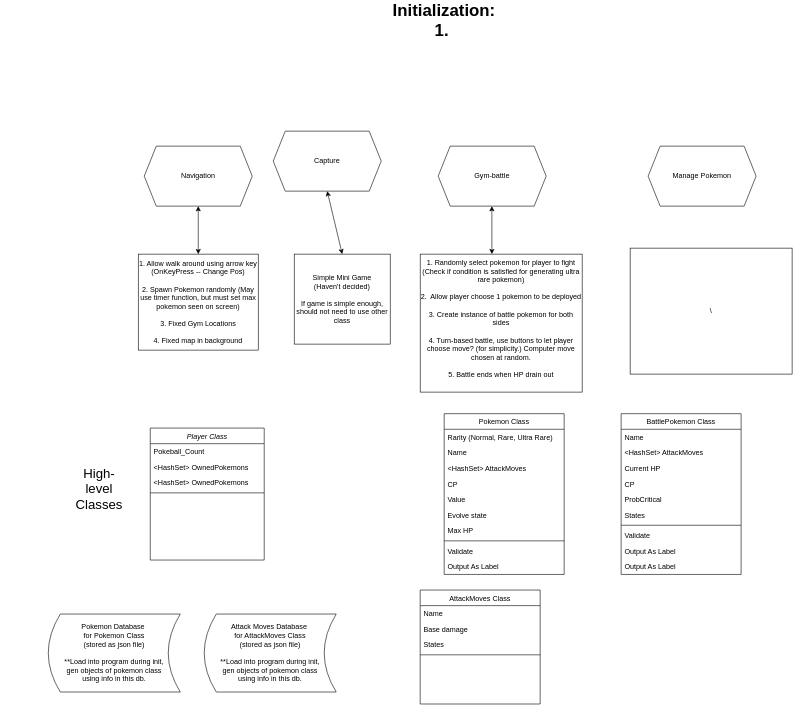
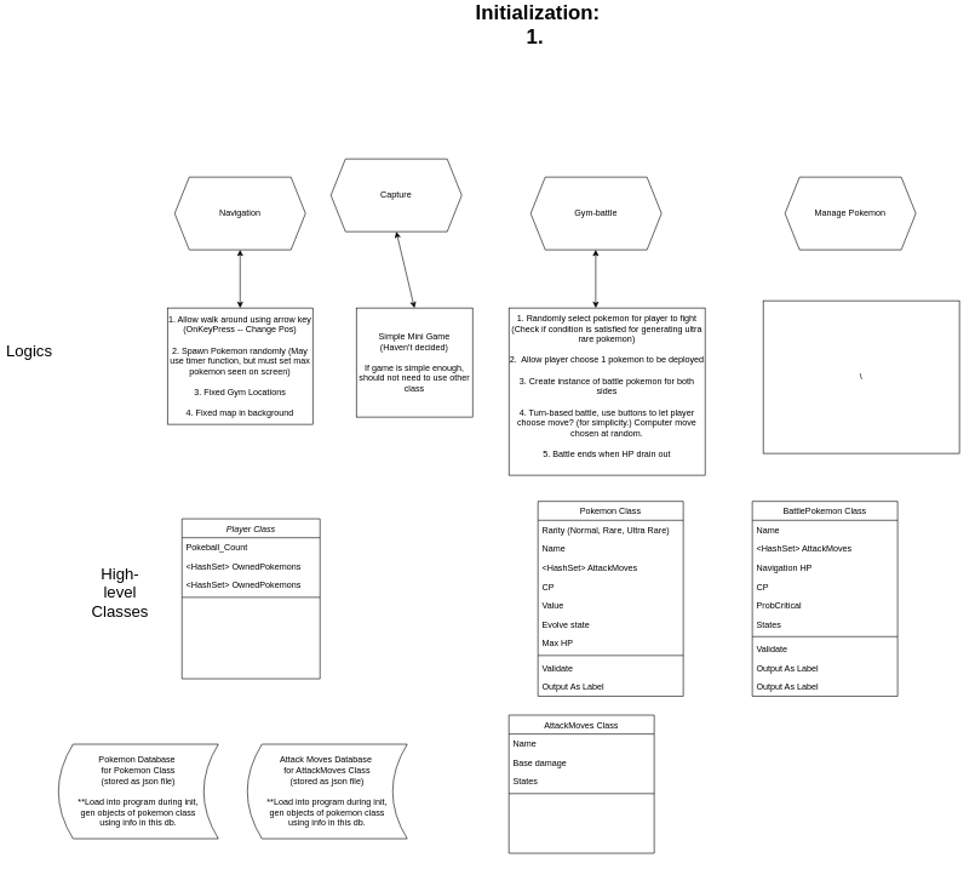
  <mxCell id="0" />
  <mxCell id="1" parent="0" />
  <mxCell id="2" value="Player Class" style="swimlane;fontStyle=2;align=center;verticalAlign=top;childLayout=stackLayout;horizontal=1;startSize=26;horizontalStack=0;resizeParent=1;resizeLast=0;collapsible=1;marginBottom=0;rounded=0;shadow=0;strokeWidth=1;" parent="1" vertex="1"><mxGeometry x="250" y="710" width="190" height="220" as="geometry"><mxRectangle x="230" y="140" width="160" height="26" as="alternateBounds" /></mxGeometry></mxCell>
  <mxCell id="3" value="Pokeball_Count" style="text;align=left;verticalAlign=top;spacingLeft=4;spacingRight=4;overflow=hidden;rotatable=0;points=[[0,0.5],[1,0.5]];portConstraint=eastwest;" parent="2" vertex="1"><mxGeometry y="26" width="190" height="26" as="geometry" /></mxCell>
  <mxCell id="4" value="&lt;HashSet&gt; OwnedPokemons" style="text;align=left;verticalAlign=top;spacingLeft=4;spacingRight=4;overflow=hidden;rotatable=0;points=[[0,0.5],[1,0.5]];portConstraint=eastwest;rounded=0;shadow=0;html=0;" parent="2" vertex="1"><mxGeometry y="52" width="190" height="26" as="geometry" /></mxCell>
  <mxCell id="5" value="&lt;HashSet&gt; OwnedPokemons" style="text;align=left;verticalAlign=top;spacingLeft=4;spacingRight=4;overflow=hidden;rotatable=0;points=[[0,0.5],[1,0.5]];portConstraint=eastwest;rounded=0;shadow=0;html=0;" vertex="1" parent="2"><mxGeometry y="78" width="190" height="26" as="geometry" /></mxCell>
  <mxCell id="6" value="" style="line;html=1;strokeWidth=1;align=left;verticalAlign=middle;spacingTop=-1;spacingLeft=3;spacingRight=3;rotatable=0;labelPosition=right;points=[];portConstraint=eastwest;" parent="2" vertex="1"><mxGeometry y="104" width="190" height="8" as="geometry" /></mxCell>
  <mxCell id="7" value="BattlePokemon Class" style="swimlane;fontStyle=0;align=center;verticalAlign=top;childLayout=stackLayout;horizontal=1;startSize=26;horizontalStack=0;resizeParent=1;resizeLast=0;collapsible=1;marginBottom=0;rounded=0;shadow=0;strokeWidth=1;" parent="1" vertex="1"><mxGeometry x="1035" y="686" width="200" height="268" as="geometry"><mxRectangle x="550" y="140" width="160" height="26" as="alternateBounds" /></mxGeometry></mxCell>
  <mxCell id="8" value="Name" style="text;align=left;verticalAlign=top;spacingLeft=4;spacingRight=4;overflow=hidden;rotatable=0;points=[[0,0.5],[1,0.5]];portConstraint=eastwest;rounded=0;shadow=0;html=0;" parent="7" vertex="1"><mxGeometry y="26" width="200" height="26" as="geometry" /></mxCell>
  <mxCell id="9" value="&lt;HashSet&gt; AttackMoves" style="text;align=left;verticalAlign=top;spacingLeft=4;spacingRight=4;overflow=hidden;rotatable=0;points=[[0,0.5],[1,0.5]];portConstraint=eastwest;rounded=0;shadow=0;html=0;" parent="7" vertex="1"><mxGeometry y="52" width="200" height="26" as="geometry" /></mxCell>
- <mxCell id="10" value="Current HP&#10;" style="text;align=left;verticalAlign=top;spacingLeft=4;spacingRight=4;overflow=hidden;rotatable=0;points=[[0,0.5],[1,0.5]];portConstraint=eastwest;rounded=0;shadow=0;html=0;" parent="7" vertex="1"><mxGeometry y="78" width="200" height="26" as="geometry" /></mxCell>
+ <mxCell id="10" value="Navigation HP&#10;" style="text;align=left;verticalAlign=top;spacingLeft=4;spacingRight=4;overflow=hidden;rotatable=0;points=[[0,0.5],[1,0.5]];portConstraint=eastwest;rounded=0;shadow=0;html=0;" parent="7" vertex="1"><mxGeometry y="78" width="200" height="26" as="geometry" /></mxCell>
  <mxCell id="11" value="CP" style="text;align=left;verticalAlign=top;spacingLeft=4;spacingRight=4;overflow=hidden;rotatable=0;points=[[0,0.5],[1,0.5]];portConstraint=eastwest;rounded=0;shadow=0;html=0;" vertex="1" parent="7"><mxGeometry y="104" width="200" height="26" as="geometry" /></mxCell>
  <mxCell id="12" value="ProbCritical" style="text;align=left;verticalAlign=top;spacingLeft=4;spacingRight=4;overflow=hidden;rotatable=0;points=[[0,0.5],[1,0.5]];portConstraint=eastwest;rounded=0;shadow=0;html=0;" parent="7" vertex="1"><mxGeometry y="130" width="200" height="26" as="geometry" /></mxCell>
  <mxCell id="13" value="States" style="text;align=left;verticalAlign=top;spacingLeft=4;spacingRight=4;overflow=hidden;rotatable=0;points=[[0,0.5],[1,0.5]];portConstraint=eastwest;rounded=0;shadow=0;html=0;" vertex="1" parent="7"><mxGeometry y="156" width="200" height="26" as="geometry" /></mxCell>
  <mxCell id="14" value="" style="line;html=1;strokeWidth=1;align=left;verticalAlign=middle;spacingTop=-1;spacingLeft=3;spacingRight=3;rotatable=0;labelPosition=right;points=[];portConstraint=eastwest;" parent="7" vertex="1"><mxGeometry y="182" width="200" height="8" as="geometry" /></mxCell>
  <mxCell id="15" value="Validate" style="text;align=left;verticalAlign=top;spacingLeft=4;spacingRight=4;overflow=hidden;rotatable=0;points=[[0,0.5],[1,0.5]];portConstraint=eastwest;" parent="7" vertex="1"><mxGeometry y="190" width="200" height="26" as="geometry" /></mxCell>
  <mxCell id="16" value="Output As Label" style="text;align=left;verticalAlign=top;spacingLeft=4;spacingRight=4;overflow=hidden;rotatable=0;points=[[0,0.5],[1,0.5]];portConstraint=eastwest;" vertex="1" parent="7"><mxGeometry y="216" width="200" height="26" as="geometry" /></mxCell>
  <mxCell id="17" value="Output As Label" style="text;align=left;verticalAlign=top;spacingLeft=4;spacingRight=4;overflow=hidden;rotatable=0;points=[[0,0.5],[1,0.5]];portConstraint=eastwest;" parent="7" vertex="1"><mxGeometry y="242" width="200" height="26" as="geometry" /></mxCell>
  <mxCell id="18" value="Pokemon Database&amp;nbsp;&lt;br&gt;for Pokemon Class&lt;br&gt;(stored as json file)&lt;br&gt;&lt;br&gt;**Load into program during init,&lt;br&gt;gen objects of pokemon class&lt;br&gt;using info in this db." style="shape=dataStorage;whiteSpace=wrap;html=1;fixedSize=1;" vertex="1" parent="1"><mxGeometry x="80" y="1020" width="220" height="130" as="geometry" /></mxCell>
  <mxCell id="19" value="Navigation" style="shape=hexagon;perimeter=hexagonPerimeter2;whiteSpace=wrap;html=1;fixedSize=1;" vertex="1" parent="1"><mxGeometry x="240" y="240" width="180" height="100" as="geometry" /></mxCell>
  <mxCell id="20" value="Capture" style="shape=hexagon;perimeter=hexagonPerimeter2;whiteSpace=wrap;html=1;fixedSize=1;" vertex="1" parent="1"><mxGeometry x="455" y="215" width="180" height="100" as="geometry" /></mxCell>
  <mxCell id="21" value="Gym-battle" style="shape=hexagon;perimeter=hexagonPerimeter2;whiteSpace=wrap;html=1;fixedSize=1;" vertex="1" parent="1"><mxGeometry x="730" y="240" width="180" height="100" as="geometry" /></mxCell>
  <mxCell id="22" value="Manage Pokemon" style="shape=hexagon;perimeter=hexagonPerimeter2;whiteSpace=wrap;html=1;fixedSize=1;" vertex="1" parent="1"><mxGeometry x="1080" y="240" width="180" height="100" as="geometry" /></mxCell>
  <mxCell id="23" value="Simple Mini Game&lt;br&gt;(Haven't decided)&lt;br&gt;&lt;br&gt;If game is simple enough, should not need to use other class" style="rounded=0;whiteSpace=wrap;html=1;" vertex="1" parent="1"><mxGeometry x="490" y="420" width="160" height="150" as="geometry" /></mxCell>
  <mxCell id="24" value="1. Allow walk around using arrow key (OnKeyPress -- Change Pos)&lt;br&gt;&lt;br&gt;2. Spawn Pokemon randomly (May use timer function, but must set max pokemon seen on screen)&lt;br&gt;&lt;br&gt;3. Fixed Gym Locations&lt;br&gt;&lt;br&gt;4. Fixed map in background" style="rounded=0;whiteSpace=wrap;html=1;" vertex="1" parent="1"><mxGeometry x="230" y="420" width="200" height="160" as="geometry" /></mxCell>
+ <mxCell id="25" value="&lt;font style=&quot;font-size: 22px&quot;&gt;Logics&lt;/font&gt;" style="text;html=1;strokeColor=none;fillColor=none;align=center;verticalAlign=middle;whiteSpace=wrap;rounded=0;" vertex="1" parent="1"><mxGeometry x="20" y="470" width="40" height="20" as="geometry" /></mxCell>
  <mxCell id="26" value="&lt;font style=&quot;font-size: 22px&quot;&gt;High-level Classes&lt;br&gt;&lt;br&gt;&lt;/font&gt;" style="text;html=1;strokeColor=none;fillColor=none;align=center;verticalAlign=middle;whiteSpace=wrap;rounded=0;" vertex="1" parent="1"><mxGeometry x="145" y="815" width="40" height="20" as="geometry" /></mxCell>
  <mxCell id="27" value="&lt;font style=&quot;font-size: 28px&quot;&gt;&lt;b&gt;Initialization:&lt;br&gt;1.&amp;nbsp;&lt;br&gt;&lt;/b&gt;&lt;/font&gt;" style="text;html=1;strokeColor=none;fillColor=none;align=center;verticalAlign=middle;whiteSpace=wrap;rounded=0;" vertex="1" parent="1"><mxGeometry x="420" y="20" width="640" height="20" as="geometry" /></mxCell>
  <mxCell id="28" value="" style="endArrow=classic;startArrow=classic;html=1;entryX=0.5;entryY=1;entryDx=0;entryDy=0;exitX=0.5;exitY=0;exitDx=0;exitDy=0;" edge="1" parent="1" source="24" target="19"><mxGeometry width="50" height="50" relative="1" as="geometry"><mxPoint x="600" y="440" as="sourcePoint" /><mxPoint x="650" y="390" as="targetPoint" /><Array as="points" /></mxGeometry></mxCell>
  <mxCell id="29" value="" style="endArrow=classic;startArrow=classic;html=1;exitX=0.5;exitY=0;exitDx=0;exitDy=0;entryX=0.5;entryY=1;entryDx=0;entryDy=0;" edge="1" parent="1" source="23" target="20"><mxGeometry width="50" height="50" relative="1" as="geometry"><mxPoint x="600" y="440" as="sourcePoint" /><mxPoint x="650" y="390" as="targetPoint" /></mxGeometry></mxCell>
  <mxCell id="30" value="" style="endArrow=classic;startArrow=classic;html=1;exitX=0.5;exitY=0;exitDx=0;exitDy=0;entryX=0.5;entryY=1;entryDx=0;entryDy=0;" edge="1" parent="1"><mxGeometry width="50" height="50" relative="1" as="geometry"><mxPoint x="819.5" y="420" as="sourcePoint" /><mxPoint x="819.5" y="340" as="targetPoint" /></mxGeometry></mxCell>
  <mxCell id="31" value="1. Randomly select pokemon for player to fight (Check if condition is satisfied for generating ultra rare pokemon)&lt;br&gt;&lt;br&gt;2.&amp;nbsp; Allow player choose 1 pokemon to be deployed&lt;br&gt;&lt;br&gt;3. Create instance of battle pokemon for both sides&lt;br&gt;&lt;br&gt;4. Turn-based battle, use buttons to let player choose move? (for simplicity.) Computer move chosen at random.&lt;br&gt;&lt;br&gt;5. Battle ends when HP drain out&lt;br&gt;&amp;nbsp;" style="rounded=0;whiteSpace=wrap;html=1;" vertex="1" parent="1"><mxGeometry x="700" y="420" width="270" height="230" as="geometry" /></mxCell>
  <mxCell id="32" value="AttackMoves Class" style="swimlane;fontStyle=0;align=center;verticalAlign=top;childLayout=stackLayout;horizontal=1;startSize=26;horizontalStack=0;resizeParent=1;resizeLast=0;collapsible=1;marginBottom=0;rounded=0;shadow=0;strokeWidth=1;" vertex="1" parent="1"><mxGeometry x="700" y="980" width="200" height="190" as="geometry"><mxRectangle x="550" y="140" width="160" height="26" as="alternateBounds" /></mxGeometry></mxCell>
  <mxCell id="33" value="Name" style="text;align=left;verticalAlign=top;spacingLeft=4;spacingRight=4;overflow=hidden;rotatable=0;points=[[0,0.5],[1,0.5]];portConstraint=eastwest;" vertex="1" parent="32"><mxGeometry y="26" width="200" height="26" as="geometry" /></mxCell>
  <mxCell id="34" value="Base damage" style="text;align=left;verticalAlign=top;spacingLeft=4;spacingRight=4;overflow=hidden;rotatable=0;points=[[0,0.5],[1,0.5]];portConstraint=eastwest;rounded=0;shadow=0;html=0;" vertex="1" parent="32"><mxGeometry y="52" width="200" height="26" as="geometry" /></mxCell>
  <mxCell id="35" value="States" style="text;align=left;verticalAlign=top;spacingLeft=4;spacingRight=4;overflow=hidden;rotatable=0;points=[[0,0.5],[1,0.5]];portConstraint=eastwest;rounded=0;shadow=0;html=0;" vertex="1" parent="32"><mxGeometry y="78" width="200" height="26" as="geometry" /></mxCell>
  <mxCell id="36" value="" style="line;html=1;strokeWidth=1;align=left;verticalAlign=middle;spacingTop=-1;spacingLeft=3;spacingRight=3;rotatable=0;labelPosition=right;points=[];portConstraint=eastwest;" vertex="1" parent="32"><mxGeometry y="104" width="200" height="8" as="geometry" /></mxCell>
  <mxCell id="37" value="Pokemon Class" style="swimlane;fontStyle=0;align=center;verticalAlign=top;childLayout=stackLayout;horizontal=1;startSize=26;horizontalStack=0;resizeParent=1;resizeLast=0;collapsible=1;marginBottom=0;rounded=0;shadow=0;strokeWidth=1;" vertex="1" parent="1"><mxGeometry x="740" y="686" width="200" height="268" as="geometry"><mxRectangle x="550" y="140" width="160" height="26" as="alternateBounds" /></mxGeometry></mxCell>
  <mxCell id="38" value="Rarity (Normal, Rare, Ultra Rare)&#10;" style="text;align=left;verticalAlign=top;spacingLeft=4;spacingRight=4;overflow=hidden;rotatable=0;points=[[0,0.5],[1,0.5]];portConstraint=eastwest;" vertex="1" parent="37"><mxGeometry y="26" width="200" height="26" as="geometry" /></mxCell>
  <mxCell id="39" value="Name" style="text;align=left;verticalAlign=top;spacingLeft=4;spacingRight=4;overflow=hidden;rotatable=0;points=[[0,0.5],[1,0.5]];portConstraint=eastwest;rounded=0;shadow=0;html=0;" vertex="1" parent="37"><mxGeometry y="52" width="200" height="26" as="geometry" /></mxCell>
  <mxCell id="40" value="&lt;HashSet&gt; AttackMoves" style="text;align=left;verticalAlign=top;spacingLeft=4;spacingRight=4;overflow=hidden;rotatable=0;points=[[0,0.5],[1,0.5]];portConstraint=eastwest;rounded=0;shadow=0;html=0;" vertex="1" parent="37"><mxGeometry y="78" width="200" height="26" as="geometry" /></mxCell>
  <mxCell id="41" value="CP" style="text;align=left;verticalAlign=top;spacingLeft=4;spacingRight=4;overflow=hidden;rotatable=0;points=[[0,0.5],[1,0.5]];portConstraint=eastwest;rounded=0;shadow=0;html=0;" vertex="1" parent="37"><mxGeometry y="104" width="200" height="26" as="geometry" /></mxCell>
  <mxCell id="42" value="Value" style="text;align=left;verticalAlign=top;spacingLeft=4;spacingRight=4;overflow=hidden;rotatable=0;points=[[0,0.5],[1,0.5]];portConstraint=eastwest;rounded=0;shadow=0;html=0;" vertex="1" parent="37"><mxGeometry y="130" width="200" height="26" as="geometry" /></mxCell>
  <mxCell id="43" value="Evolve state" style="text;align=left;verticalAlign=top;spacingLeft=4;spacingRight=4;overflow=hidden;rotatable=0;points=[[0,0.5],[1,0.5]];portConstraint=eastwest;rounded=0;shadow=0;html=0;" vertex="1" parent="37"><mxGeometry y="156" width="200" height="26" as="geometry" /></mxCell>
  <mxCell id="44" value="Max HP" style="text;align=left;verticalAlign=top;spacingLeft=4;spacingRight=4;overflow=hidden;rotatable=0;points=[[0,0.5],[1,0.5]];portConstraint=eastwest;rounded=0;shadow=0;html=0;" vertex="1" parent="37"><mxGeometry y="182" width="200" height="26" as="geometry" /></mxCell>
  <mxCell id="45" value="" style="line;html=1;strokeWidth=1;align=left;verticalAlign=middle;spacingTop=-1;spacingLeft=3;spacingRight=3;rotatable=0;labelPosition=right;points=[];portConstraint=eastwest;" vertex="1" parent="37"><mxGeometry y="208" width="200" height="8" as="geometry" /></mxCell>
  <mxCell id="46" value="Validate" style="text;align=left;verticalAlign=top;spacingLeft=4;spacingRight=4;overflow=hidden;rotatable=0;points=[[0,0.5],[1,0.5]];portConstraint=eastwest;" vertex="1" parent="37"><mxGeometry y="216" width="200" height="26" as="geometry" /></mxCell>
  <mxCell id="47" value="Output As Label" style="text;align=left;verticalAlign=top;spacingLeft=4;spacingRight=4;overflow=hidden;rotatable=0;points=[[0,0.5],[1,0.5]];portConstraint=eastwest;" vertex="1" parent="37"><mxGeometry y="242" width="200" height="26" as="geometry" /></mxCell>
  <mxCell id="48" value="Attack Moves Database&amp;nbsp;&lt;br&gt;for AttackMoves Class&lt;br&gt;(stored as json file)&lt;br&gt;&lt;br&gt;**Load into program during init,&lt;br&gt;gen objects of pokemon class&lt;br&gt;using info in this db." style="shape=dataStorage;whiteSpace=wrap;html=1;fixedSize=1;" vertex="1" parent="1"><mxGeometry x="340" y="1020" width="220" height="130" as="geometry" /></mxCell>
  <mxCell id="49" value="\" style="rounded=0;whiteSpace=wrap;html=1;" vertex="1" parent="1"><mxGeometry x="1050" y="410" width="270" height="210" as="geometry" /></mxCell>
